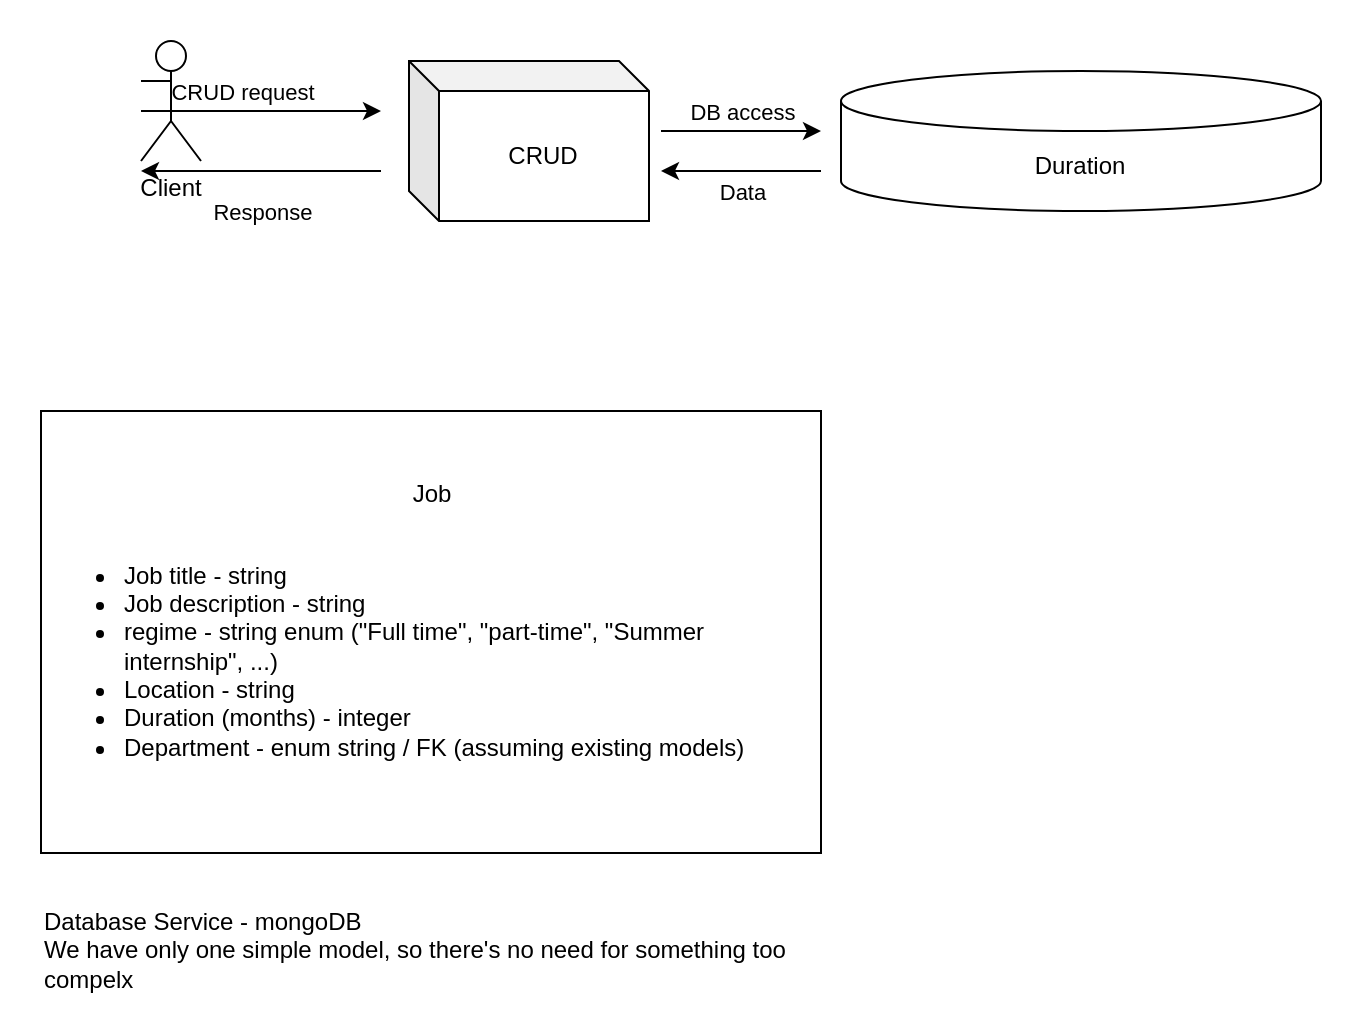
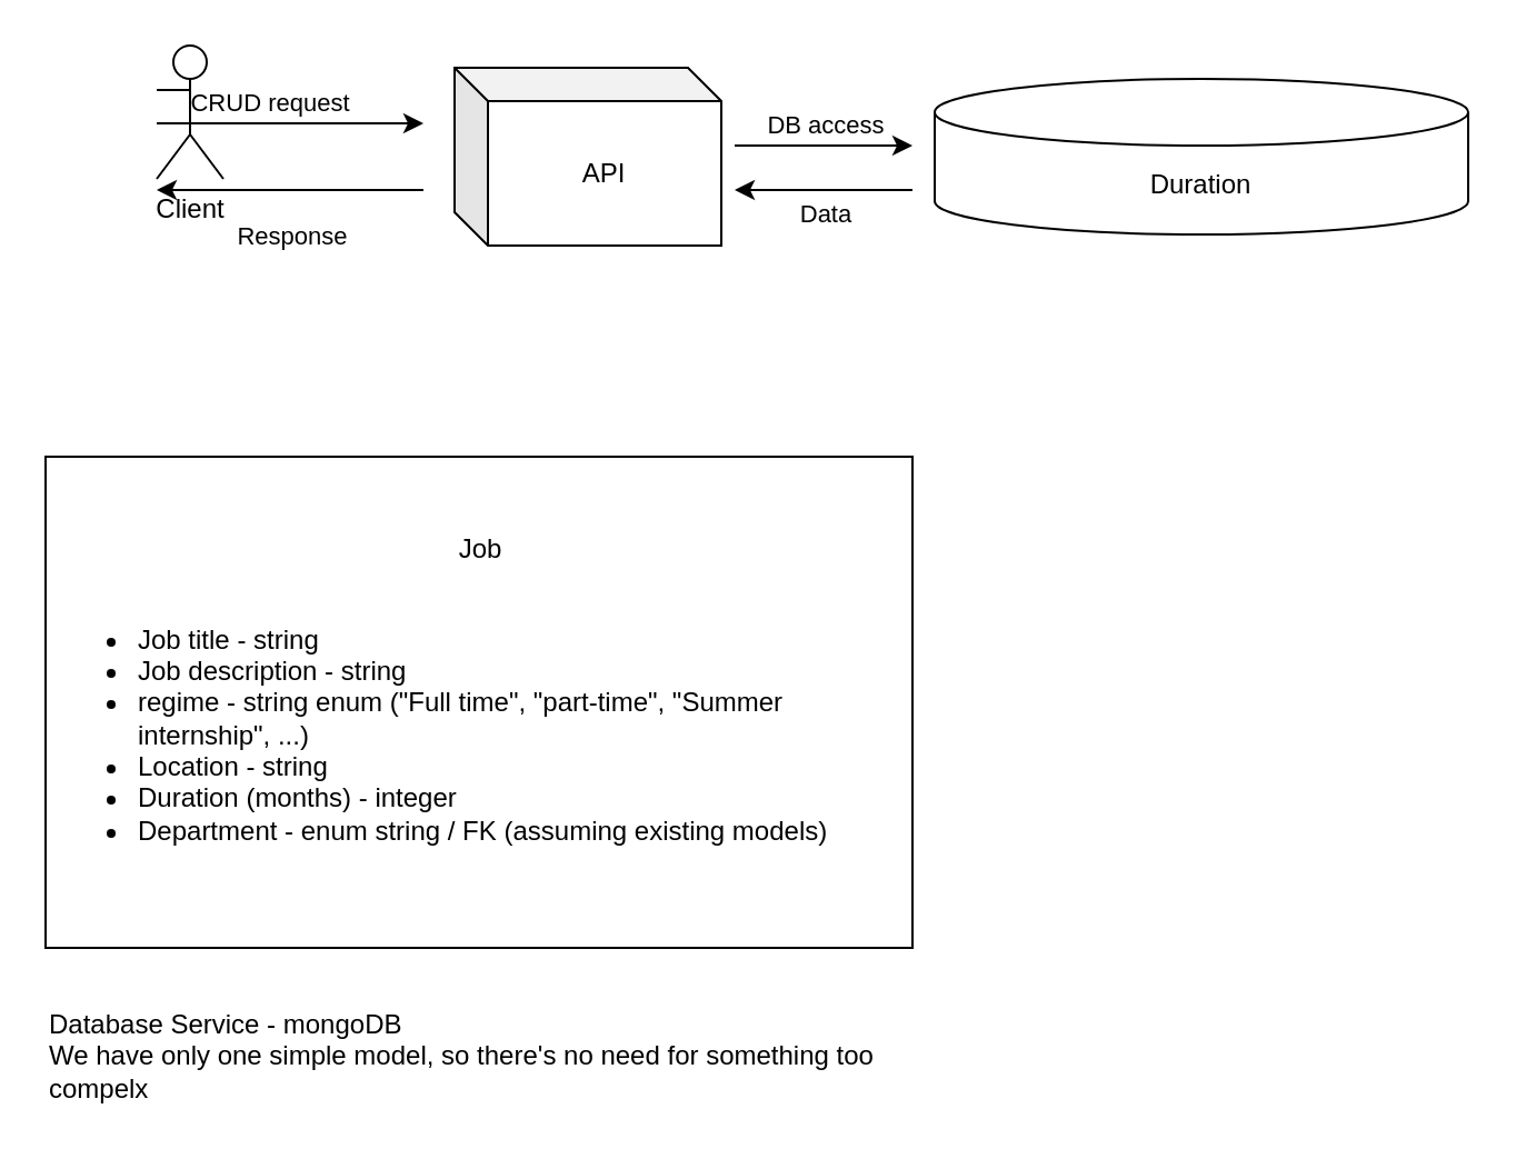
  <mxCell id="0" />
  <mxCell id="1" parent="0" />
  <mxCell id="2" value="Duration" style="shape=cylinder3;whiteSpace=wrap;html=1;boundedLbl=1;backgroundOutline=1;size=15;" vertex="1" parent="1"><mxGeometry x="420" y="35" width="240" height="70" as="geometry" /></mxCell>
  <mxCell id="3" value="Client" style="shape=umlActor;verticalLabelPosition=bottom;verticalAlign=top;html=1;outlineConnect=0;" vertex="1" parent="1"><mxGeometry x="70" y="20" width="30" height="60" as="geometry" /></mxCell>
- <mxCell id="4" value="CRUD" style="shape=cube;whiteSpace=wrap;html=1;boundedLbl=1;backgroundOutline=1;darkOpacity=0.05;darkOpacity2=0.1;size=15;" vertex="1" parent="1"><mxGeometry x="204" y="30" width="120" height="80" as="geometry" /></mxCell>
+ <mxCell id="4" value="API" style="shape=cube;whiteSpace=wrap;html=1;boundedLbl=1;backgroundOutline=1;darkOpacity=0.05;darkOpacity2=0.1;size=15;" vertex="1" parent="1"><mxGeometry x="204" y="30" width="120" height="80" as="geometry" /></mxCell>
  <mxCell id="5" value="" style="endArrow=classic;html=1;" edge="1" parent="1"><mxGeometry width="50" height="50" relative="1" as="geometry"><mxPoint x="70" y="55" as="sourcePoint" /><mxPoint x="190" y="55" as="targetPoint" /></mxGeometry></mxCell>
  <mxCell id="6" value="CRUD request" style="edgeLabel;html=1;align=center;verticalAlign=middle;resizable=0;points=[];" vertex="1" connectable="0" parent="5"><mxGeometry x="-0.317" y="-4" relative="1" as="geometry"><mxPoint x="9" y="-14" as="offset" /></mxGeometry></mxCell>
  <mxCell id="7" value="" style="endArrow=classic;html=1;" edge="1" parent="1"><mxGeometry width="50" height="50" relative="1" as="geometry"><mxPoint x="330" y="65" as="sourcePoint" /><mxPoint x="410" y="65" as="targetPoint" /></mxGeometry></mxCell>
  <mxCell id="8" value="DB access" style="edgeLabel;html=1;align=center;verticalAlign=middle;resizable=0;points=[];" vertex="1" connectable="0" parent="7"><mxGeometry x="0.4" y="-1" relative="1" as="geometry"><mxPoint x="-16" y="-11" as="offset" /></mxGeometry></mxCell>
  <mxCell id="9" value="" style="endArrow=classic;html=1;" edge="1" parent="1"><mxGeometry width="50" height="50" relative="1" as="geometry"><mxPoint x="410" y="85" as="sourcePoint" /><mxPoint x="330" y="85" as="targetPoint" /></mxGeometry></mxCell>
  <mxCell id="10" value="Data" style="edgeLabel;html=1;align=center;verticalAlign=middle;resizable=0;points=[];" vertex="1" connectable="0" parent="9"><mxGeometry x="-0.475" y="3" relative="1" as="geometry"><mxPoint x="-19" y="7" as="offset" /></mxGeometry></mxCell>
  <mxCell id="11" value="" style="endArrow=classic;html=1;" edge="1" parent="1"><mxGeometry width="50" height="50" relative="1" as="geometry"><mxPoint x="190" y="85" as="sourcePoint" /><mxPoint x="70" y="85" as="targetPoint" /></mxGeometry></mxCell>
  <mxCell id="12" value="Response" style="edgeLabel;html=1;align=center;verticalAlign=middle;resizable=0;points=[];" vertex="1" connectable="0" parent="11"><mxGeometry x="-0.617" y="5" relative="1" as="geometry"><mxPoint x="-37" y="15" as="offset" /></mxGeometry></mxCell>
  <mxCell id="13" value="&lt;div style=&quot;text-align: center&quot;&gt;&lt;span&gt;Job&lt;/span&gt;&lt;/div&gt;&lt;br&gt;&lt;ul&gt;&lt;li&gt;Job title - string&lt;/li&gt;&lt;li&gt;Job description - string&lt;/li&gt;&lt;li&gt;regime - string enum (&quot;Full time&quot;, &quot;part-time&quot;, &quot;Summer internship&quot;, ...)&lt;/li&gt;&lt;li&gt;Location - string&lt;/li&gt;&lt;li&gt;Duration (months) - integer&lt;/li&gt;&lt;li&gt;Department - enum string / FK (assuming existing models)&lt;/li&gt;&lt;/ul&gt;" style="rounded=0;whiteSpace=wrap;html=1;align=left;" vertex="1" parent="1"><mxGeometry x="20" y="205" width="390" height="221" as="geometry" /></mxCell>
  <mxCell id="14" value="Database Service - mongoDB&lt;br&gt;We have only one simple model, so there's no need for something too compelx" style="text;html=1;strokeColor=none;fillColor=none;align=left;verticalAlign=middle;whiteSpace=wrap;rounded=0;" vertex="1" parent="1"><mxGeometry x="20" y="455" width="390" height="40" as="geometry" /></mxCell>
